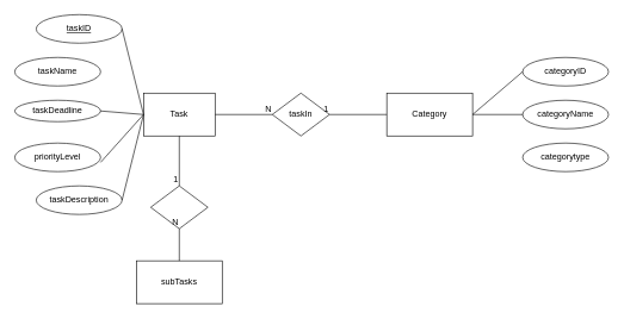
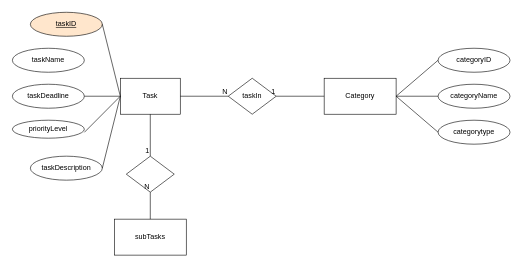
  <mxCell id="0" />
  <mxCell id="1" parent="0" />
  <mxCell id="2" value="Task" style="rounded=0;whiteSpace=wrap;html=1;" vertex="1" parent="1"><mxGeometry x="200" y="130" width="100" height="60" as="geometry" /></mxCell>
  <mxCell id="3" value="Category" style="rounded=0;whiteSpace=wrap;html=1;" vertex="1" parent="1"><mxGeometry x="540" y="130" width="120" height="60" as="geometry" /></mxCell>
  <mxCell id="4" value="taskIn" style="rhombus;whiteSpace=wrap;html=1;" vertex="1" parent="1"><mxGeometry x="380" y="130" width="80" height="60" as="geometry" /></mxCell>
  <mxCell id="5" value="taskName" style="ellipse;whiteSpace=wrap;html=1;" vertex="1" parent="1"><mxGeometry x="20" y="80" width="120" height="40" as="geometry" /></mxCell>
- <mxCell id="6" value="taskDeadline" style="ellipse;whiteSpace=wrap;html=1;" vertex="1" parent="1"><mxGeometry x="20" y="140" width="120" height="30" as="geometry" /></mxCell>
- <mxCell id="7" value="priorityLevel" style="ellipse;whiteSpace=wrap;html=1;" vertex="1" parent="1"><mxGeometry x="20" y="200" width="120" height="40" as="geometry" /></mxCell>
+ <mxCell id="6" value="taskDeadline" style="ellipse;whiteSpace=wrap;html=1;" vertex="1" parent="1"><mxGeometry x="20" y="140" width="120" height="40" as="geometry" /></mxCell>
+ <mxCell id="7" value="priorityLevel" style="ellipse;whiteSpace=wrap;html=1;" vertex="1" parent="1"><mxGeometry x="20" y="200" width="120" height="30" as="geometry" /></mxCell>
  <mxCell id="8" value="taskDescription" style="ellipse;whiteSpace=wrap;html=1;" vertex="1" parent="1"><mxGeometry x="50" y="260" width="120" height="40" as="geometry" /></mxCell>
  <mxCell id="9" value="categoryName" style="ellipse;whiteSpace=wrap;html=1;" vertex="1" parent="1"><mxGeometry x="730" y="140" width="120" height="40" as="geometry" /></mxCell>
  <mxCell id="10" value="categorytype" style="ellipse;whiteSpace=wrap;html=1;" vertex="1" parent="1"><mxGeometry x="730" y="200" width="120" height="40" as="geometry" /></mxCell>
  <mxCell id="11" value="" style="endArrow=none;html=1;rounded=0;entryX=0;entryY=0.5;entryDx=0;entryDy=0;exitX=1;exitY=0.5;exitDx=0;exitDy=0;" edge="1" parent="1" source="6" target="2"><mxGeometry width="50" height="50" relative="1" as="geometry"><mxPoint x="140" y="180" as="sourcePoint" /><mxPoint x="190" y="130" as="targetPoint" /></mxGeometry></mxCell>
  <mxCell id="12" value="" style="endArrow=none;html=1;rounded=0;exitX=1;exitY=0.675;exitDx=0;exitDy=0;exitPerimeter=0;" edge="1" parent="1" source="7"><mxGeometry width="50" height="50" relative="1" as="geometry"><mxPoint x="140" y="230" as="sourcePoint" /><mxPoint x="200" y="160" as="targetPoint" /></mxGeometry></mxCell>
  <mxCell id="13" value="" style="endArrow=none;html=1;rounded=0;exitX=1;exitY=0.5;exitDx=0;exitDy=0;" edge="1" parent="1" source="8"><mxGeometry width="50" height="50" relative="1" as="geometry"><mxPoint x="150" y="230" as="sourcePoint" /><mxPoint x="200" y="160" as="targetPoint" /></mxGeometry></mxCell>
  <mxCell id="14" value="" style="endArrow=none;html=1;rounded=0;entryX=0;entryY=0.5;entryDx=0;entryDy=0;exitX=1;exitY=0.5;exitDx=0;exitDy=0;" edge="1" parent="1" source="3" target="9"><mxGeometry width="50" height="50" relative="1" as="geometry"><mxPoint x="690" y="170" as="sourcePoint" /><mxPoint x="740" y="120" as="targetPoint" /></mxGeometry></mxCell>
+ <mxCell id="15" value="" style="endArrow=none;html=1;rounded=0;entryX=0;entryY=0.5;entryDx=0;entryDy=0;exitX=1;exitY=0.5;exitDx=0;exitDy=0;" edge="1" parent="1" source="3" target="10"><mxGeometry width="50" height="50" relative="1" as="geometry"><mxPoint x="680" y="240" as="sourcePoint" /><mxPoint x="730" y="190" as="targetPoint" /></mxGeometry></mxCell>
  <mxCell id="16" value="" style="endArrow=none;html=1;rounded=0;exitX=1;exitY=0.5;exitDx=0;exitDy=0;entryX=0;entryY=0.5;entryDx=0;entryDy=0;" edge="1" parent="1" source="2" target="4"><mxGeometry relative="1" as="geometry"><mxPoint x="390" y="159.5" as="sourcePoint" /><mxPoint x="350" y="200" as="targetPoint" /></mxGeometry></mxCell>
  <mxCell id="17" value="N" style="resizable=0;html=1;whiteSpace=wrap;align=right;verticalAlign=bottom;" connectable="0" vertex="1" parent="16"><mxGeometry x="1" relative="1" as="geometry" /></mxCell>
  <mxCell id="18" value="" style="endArrow=none;html=1;rounded=0;exitX=0;exitY=0.5;exitDx=0;exitDy=0;entryX=1;entryY=0.5;entryDx=0;entryDy=0;" edge="1" parent="1" source="3" target="4"><mxGeometry relative="1" as="geometry"><mxPoint x="400" y="240" as="sourcePoint" /><mxPoint x="480" y="190" as="targetPoint" /></mxGeometry></mxCell>
  <mxCell id="19" value="1" style="resizable=0;html=1;whiteSpace=wrap;align=right;verticalAlign=bottom;" connectable="0" vertex="1" parent="18"><mxGeometry x="1" relative="1" as="geometry" /></mxCell>
  <mxCell id="20" value="subTasks" style="rounded=0;whiteSpace=wrap;html=1;" vertex="1" parent="1"><mxGeometry x="190" y="365" width="120" height="60" as="geometry" /></mxCell>
  <mxCell id="21" value="" style="rhombus;whiteSpace=wrap;html=1;" vertex="1" parent="1"><mxGeometry x="210" y="260" width="80" height="60" as="geometry" /></mxCell>
  <mxCell id="22" value="" style="endArrow=none;html=1;rounded=0;entryX=0.5;entryY=1;entryDx=0;entryDy=0;exitX=0.5;exitY=0;exitDx=0;exitDy=0;" edge="1" parent="1" source="20" target="21"><mxGeometry relative="1" as="geometry"><mxPoint x="-160" y="290" as="sourcePoint" /><mxPoint x="0" y="290" as="targetPoint" /></mxGeometry></mxCell>
  <mxCell id="23" value="N" style="resizable=0;html=1;whiteSpace=wrap;align=right;verticalAlign=bottom;" connectable="0" vertex="1" parent="22"><mxGeometry x="1" relative="1" as="geometry" /></mxCell>
  <mxCell id="24" value="" style="endArrow=none;html=1;rounded=0;entryX=0.5;entryY=0;entryDx=0;entryDy=0;exitX=0.5;exitY=1;exitDx=0;exitDy=0;" edge="1" parent="1" source="2" target="21"><mxGeometry relative="1" as="geometry"><mxPoint x="-110" y="250" as="sourcePoint" /><mxPoint x="30" y="260" as="targetPoint" /></mxGeometry></mxCell>
  <mxCell id="25" value="1" style="resizable=0;html=1;whiteSpace=wrap;align=right;verticalAlign=bottom;" connectable="0" vertex="1" parent="24"><mxGeometry x="1" relative="1" as="geometry" /></mxCell>
- <mxCell id="26" value="&lt;u&gt;taskID&lt;/u&gt;" style="ellipse;whiteSpace=wrap;html=1;" vertex="1" parent="1"><mxGeometry x="50" y="20" width="120" height="40" as="geometry" /></mxCell>
+ <mxCell id="26" value="&lt;u&gt;taskID&lt;/u&gt;" style="ellipse;whiteSpace=wrap;html=1;fillColor=#ffe6cc;" vertex="1" parent="1"><mxGeometry x="50" y="20" width="120" height="40" as="geometry" /></mxCell>
  <mxCell id="27" value="" style="endArrow=none;html=1;rounded=0;exitX=1;exitY=0.5;exitDx=0;exitDy=0;" edge="1" parent="1" source="26"><mxGeometry width="50" height="50" relative="1" as="geometry"><mxPoint x="210" y="80" as="sourcePoint" /><mxPoint x="200" y="160" as="targetPoint" /></mxGeometry></mxCell>
  <mxCell id="28" value="categoryID" style="ellipse;whiteSpace=wrap;html=1;" vertex="1" parent="1"><mxGeometry x="730" y="80" width="120" height="40" as="geometry" /></mxCell>
  <mxCell id="29" value="" style="endArrow=none;html=1;rounded=0;entryX=0;entryY=0.5;entryDx=0;entryDy=0;" edge="1" parent="1" target="28"><mxGeometry width="50" height="50" relative="1" as="geometry"><mxPoint x="660" y="160" as="sourcePoint" /><mxPoint x="630" y="30" as="targetPoint" /></mxGeometry></mxCell>
